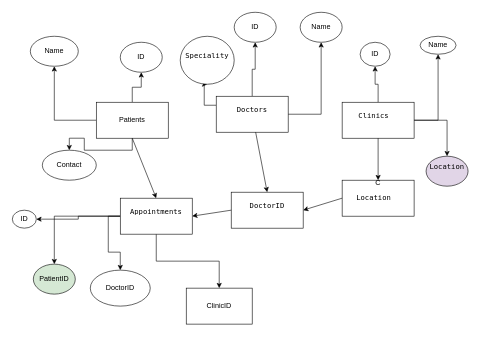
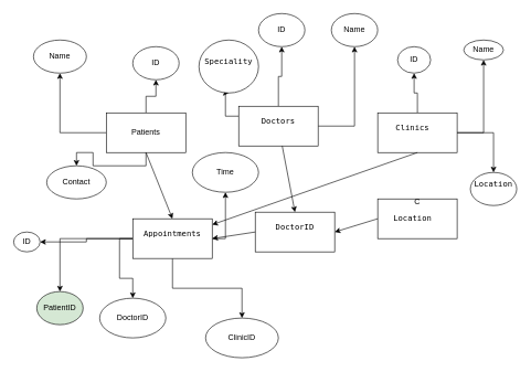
  <mxCell id="0" />
  <mxCell id="1" parent="0" />
  <mxCell id="2" style="edgeStyle=orthogonalEdgeStyle;rounded=0;orthogonalLoop=1;jettySize=auto;html=1;" edge="1" parent="1" source="5" target="27"><mxGeometry relative="1" as="geometry"><mxPoint x="220" y="140" as="targetPoint" /></mxGeometry></mxCell>
  <mxCell id="3" style="edgeStyle=orthogonalEdgeStyle;rounded=0;orthogonalLoop=1;jettySize=auto;html=1;" edge="1" parent="1" source="5" target="28"><mxGeometry relative="1" as="geometry"><mxPoint x="130" y="130" as="targetPoint" /></mxGeometry></mxCell>
  <mxCell id="4" style="edgeStyle=orthogonalEdgeStyle;rounded=0;orthogonalLoop=1;jettySize=auto;html=1;" edge="1" parent="1" source="5" target="29"><mxGeometry relative="1" as="geometry"><mxPoint x="100" y="260" as="targetPoint" /></mxGeometry></mxCell>
  <mxCell id="5" value="Patients" style="rounded=0;whiteSpace=wrap;html=1;" vertex="1" parent="1"><mxGeometry x="160" y="170" width="120" height="60" as="geometry" /></mxCell>
  <mxCell id="6" style="edgeStyle=orthogonalEdgeStyle;rounded=0;orthogonalLoop=1;jettySize=auto;html=1;" edge="1" parent="1" source="9" target="30"><mxGeometry relative="1" as="geometry"><mxPoint x="450" y="110" as="targetPoint" /></mxGeometry></mxCell>
  <mxCell id="7" style="edgeStyle=orthogonalEdgeStyle;rounded=0;orthogonalLoop=1;jettySize=auto;html=1;" edge="1" parent="1" source="9" target="31"><mxGeometry relative="1" as="geometry"><mxPoint x="490" y="110" as="targetPoint" /></mxGeometry></mxCell>
  <mxCell id="8" style="edgeStyle=orthogonalEdgeStyle;rounded=0;orthogonalLoop=1;jettySize=auto;html=1;exitX=0;exitY=0.25;exitDx=0;exitDy=0;" edge="1" parent="1" source="9" target="32"><mxGeometry relative="1" as="geometry"><mxPoint x="330" y="100" as="targetPoint" /></mxGeometry></mxCell>
  <mxCell id="9" value="&#10;&lt;pre&gt;&lt;code class=&quot;!whitespace-pre hljs language-sql&quot;&gt;Doctors&lt;/code&gt;&lt;/pre&gt;&#10;&#10;" style="rounded=0;whiteSpace=wrap;html=1;" vertex="1" parent="1"><mxGeometry x="360" y="160" width="120" height="60" as="geometry" /></mxCell>
  <mxCell id="10" style="edgeStyle=orthogonalEdgeStyle;rounded=0;orthogonalLoop=1;jettySize=auto;html=1;exitX=0.5;exitY=0;exitDx=0;exitDy=0;" edge="1" parent="1" source="13" target="33"><mxGeometry relative="1" as="geometry"><mxPoint x="660" y="110" as="targetPoint" /></mxGeometry></mxCell>
  <mxCell id="11" style="edgeStyle=orthogonalEdgeStyle;rounded=0;orthogonalLoop=1;jettySize=auto;html=1;" edge="1" parent="1" source="13" target="34"><mxGeometry relative="1" as="geometry"><mxPoint x="700" y="120" as="targetPoint" /></mxGeometry></mxCell>
  <mxCell id="12" style="edgeStyle=orthogonalEdgeStyle;rounded=0;orthogonalLoop=1;jettySize=auto;html=1;exitX=1;exitY=0.5;exitDx=0;exitDy=0;" edge="1" parent="1" source="13" target="35"><mxGeometry relative="1" as="geometry"><mxPoint x="740" y="260" as="targetPoint" /></mxGeometry></mxCell>
  <mxCell id="13" value="&#10;&lt;pre&gt;&lt;code class=&quot;!whitespace-pre hljs language-sql&quot;&gt;Clinics  &lt;/code&gt;&lt;/pre&gt;&#10;&#10;" style="rounded=0;whiteSpace=wrap;html=1;" vertex="1" parent="1"><mxGeometry x="570" y="170" width="120" height="60" as="geometry" /></mxCell>
  <mxCell id="14" value="" style="endArrow=classic;html=1;rounded=0;entryX=0.5;entryY=0;entryDx=0;entryDy=0;exitX=0.5;exitY=1;exitDx=0;exitDy=0;" edge="1" parent="1" source="5" target="26"><mxGeometry width="50" height="50" relative="1" as="geometry"><mxPoint x="150" y="190" as="sourcePoint" /><mxPoint x="149.5" y="290" as="targetPoint" /></mxGeometry></mxCell>
  <mxCell id="15" value="" style="endArrow=classic;html=1;rounded=0;entryX=0.5;entryY=0;entryDx=0;entryDy=0;" edge="1" parent="1" source="9" target="19"><mxGeometry width="50" height="50" relative="1" as="geometry"><mxPoint x="379.5" y="190" as="sourcePoint" /><mxPoint x="379.5" y="290" as="targetPoint" /></mxGeometry></mxCell>
- <mxCell id="16" value="" style="endArrow=classic;html=1;rounded=0;entryX=0.5;entryY=0;entryDx=0;entryDy=0;exitX=0.5;exitY=1;exitDx=0;exitDy=0;" edge="1" parent="1" source="13" target="17"><mxGeometry width="50" height="50" relative="1" as="geometry"><mxPoint x="590" y="190" as="sourcePoint" /><mxPoint x="589.5" y="290" as="targetPoint" /></mxGeometry></mxCell>
+ <mxCell id="16" value="" style="endArrow=classic;html=1;rounded=0;exitX=0.5;exitY=1;exitDx=0;exitDy=0;" edge="1" parent="1" source="13" target="26"><mxGeometry width="50" height="50" relative="1" as="geometry"><mxPoint x="590" y="190" as="sourcePoint" /><mxPoint x="589.5" y="290" as="targetPoint" /></mxGeometry></mxCell>
  <mxCell id="17" value="C&lt;br&gt;&lt;pre&gt;&lt;code class=&quot;!whitespace-pre hljs language-sql&quot;&gt;Location  &lt;/code&gt;&lt;/pre&gt;&lt;br&gt;" style="rounded=0;whiteSpace=wrap;html=1;" vertex="1" parent="1"><mxGeometry x="570" y="300" width="120" height="60" as="geometry" /></mxCell>
  <mxCell id="18" value="" style="endArrow=classic;html=1;rounded=0;exitX=0;exitY=0.5;exitDx=0;exitDy=0;entryX=1;entryY=0.5;entryDx=0;entryDy=0;" edge="1" parent="1" source="17" target="19"><mxGeometry width="50" height="50" relative="1" as="geometry"><mxPoint x="460" y="340" as="sourcePoint" /><mxPoint x="440" y="350" as="targetPoint" /><Array as="points" /></mxGeometry></mxCell>
  <mxCell id="19" value="&#10;&lt;pre&gt;&lt;code class=&quot;!whitespace-pre hljs language-sql&quot;&gt;DoctorID&lt;/code&gt;&lt;/pre&gt;&#10;&#10;" style="rounded=0;whiteSpace=wrap;html=1;" vertex="1" parent="1"><mxGeometry x="385" y="320" width="120" height="60" as="geometry" /></mxCell>
  <mxCell id="20" value="" style="endArrow=classic;html=1;rounded=0;entryX=1;entryY=0.5;entryDx=0;entryDy=0;exitX=0;exitY=0.5;exitDx=0;exitDy=0;" edge="1" parent="1" source="19" target="26"><mxGeometry width="50" height="50" relative="1" as="geometry"><mxPoint x="380" y="350" as="sourcePoint" /><mxPoint x="320" y="360" as="targetPoint" /></mxGeometry></mxCell>
  <mxCell id="21" style="edgeStyle=orthogonalEdgeStyle;rounded=0;orthogonalLoop=1;jettySize=auto;html=1;exitX=0;exitY=0.5;exitDx=0;exitDy=0;" edge="1" parent="1" source="26" target="36"><mxGeometry relative="1" as="geometry"><mxPoint x="110" y="400" as="targetPoint" /></mxGeometry></mxCell>
  <mxCell id="22" style="edgeStyle=orthogonalEdgeStyle;rounded=0;orthogonalLoop=1;jettySize=auto;html=1;exitX=0;exitY=0.5;exitDx=0;exitDy=0;" edge="1" parent="1" source="26" target="37"><mxGeometry relative="1" as="geometry"><mxPoint x="100" y="430" as="targetPoint" /></mxGeometry></mxCell>
  <mxCell id="23" style="edgeStyle=orthogonalEdgeStyle;rounded=0;orthogonalLoop=1;jettySize=auto;html=1;exitX=0;exitY=0.5;exitDx=0;exitDy=0;" edge="1" parent="1" source="26" target="38"><mxGeometry relative="1" as="geometry"><mxPoint x="210" y="490" as="targetPoint" /></mxGeometry></mxCell>
  <mxCell id="24" style="edgeStyle=orthogonalEdgeStyle;rounded=0;orthogonalLoop=1;jettySize=auto;html=1;" edge="1" parent="1" source="26" target="39"><mxGeometry relative="1" as="geometry"><mxPoint x="310" y="480" as="targetPoint" /></mxGeometry></mxCell>
+ <mxCell id="25" style="edgeStyle=orthogonalEdgeStyle;rounded=0;orthogonalLoop=1;jettySize=auto;html=1;exitX=1;exitY=0.5;exitDx=0;exitDy=0;" edge="1" parent="1" source="26" target="40"><mxGeometry relative="1" as="geometry"><mxPoint x="340" y="300" as="targetPoint" /></mxGeometry></mxCell>
  <mxCell id="26" value="&#10;&lt;pre&gt;&lt;code class=&quot;!whitespace-pre hljs language-sql&quot;&gt;Appointments&lt;/code&gt;&lt;/pre&gt;&#10;&#10;" style="rounded=0;whiteSpace=wrap;html=1;" vertex="1" parent="1"><mxGeometry x="200" y="330" width="120" height="60" as="geometry" /></mxCell>
  <mxCell id="27" value="ID" style="ellipse;whiteSpace=wrap;html=1;" vertex="1" parent="1"><mxGeometry x="200" y="70" width="70" height="50" as="geometry" /></mxCell>
  <mxCell id="28" value="Name" style="ellipse;whiteSpace=wrap;html=1;" vertex="1" parent="1"><mxGeometry x="50" y="60" width="80" height="50" as="geometry" /></mxCell>
  <mxCell id="29" value="Contact" style="ellipse;whiteSpace=wrap;html=1;" vertex="1" parent="1"><mxGeometry x="70" y="250" width="90" height="50" as="geometry" /></mxCell>
  <mxCell id="30" value="ID" style="ellipse;whiteSpace=wrap;html=1;" vertex="1" parent="1"><mxGeometry x="390" y="20" width="70" height="50" as="geometry" /></mxCell>
  <mxCell id="31" value="Name" style="ellipse;whiteSpace=wrap;html=1;" vertex="1" parent="1"><mxGeometry x="500" y="20" width="70" height="50" as="geometry" /></mxCell>
  <mxCell id="32" value="&#10;&lt;pre&gt;&lt;code class=&quot;!whitespace-pre hljs language-sql&quot;&gt;Speciality&lt;/code&gt;&lt;/pre&gt;&#10;&#10;" style="ellipse;whiteSpace=wrap;html=1;" vertex="1" parent="1"><mxGeometry x="300" y="60" width="90" height="80" as="geometry" /></mxCell>
  <mxCell id="33" value="ID" style="ellipse;whiteSpace=wrap;html=1;" vertex="1" parent="1"><mxGeometry x="600" y="70" width="50" height="40" as="geometry" /></mxCell>
  <mxCell id="34" value="Name" style="ellipse;whiteSpace=wrap;html=1;" vertex="1" parent="1"><mxGeometry x="700" y="60" width="60" height="30" as="geometry" /></mxCell>
- <mxCell id="35" value="&#10;&lt;pre&gt;&lt;code class=&quot;!whitespace-pre hljs language-sql&quot;&gt;Location&lt;/code&gt;&lt;/pre&gt;&#10;&#10;" style="ellipse;whiteSpace=wrap;html=1;fillColor=#e1d5e7;" vertex="1" parent="1"><mxGeometry x="710" y="260" width="70" height="50" as="geometry" /></mxCell>
+ <mxCell id="35" value="&#10;&lt;pre&gt;&lt;code class=&quot;!whitespace-pre hljs language-sql&quot;&gt;Location&lt;/code&gt;&lt;/pre&gt;&#10;&#10;" style="ellipse;whiteSpace=wrap;html=1;" vertex="1" parent="1"><mxGeometry x="710" y="260" width="70" height="50" as="geometry" /></mxCell>
  <mxCell id="36" value="ID" style="ellipse;whiteSpace=wrap;html=1;" vertex="1" parent="1"><mxGeometry x="20" y="350" width="40" height="30" as="geometry" /></mxCell>
  <mxCell id="37" value="PatientID" style="ellipse;whiteSpace=wrap;html=1;fillColor=#d5e8d4;" vertex="1" parent="1"><mxGeometry x="55" y="440" width="70" height="50" as="geometry" /></mxCell>
  <mxCell id="38" value="DoctorID" style="ellipse;whiteSpace=wrap;html=1;" vertex="1" parent="1"><mxGeometry x="150" y="450" width="100" height="60" as="geometry" /></mxCell>
- <mxCell id="39" value="ClinicID" style="whiteSpace=wrap;html=1;rounded=0;" vertex="1" parent="1"><mxGeometry x="310" y="480" width="110" height="60" as="geometry" /></mxCell>
+ <mxCell id="39" value="ClinicID" style="ellipse;whiteSpace=wrap;html=1;" vertex="1" parent="1"><mxGeometry x="310" y="480" width="110" height="60" as="geometry" /></mxCell>
+ <mxCell id="40" value="Time" style="ellipse;whiteSpace=wrap;html=1;" vertex="1" parent="1"><mxGeometry x="290" y="230" width="100" height="60" as="geometry" /></mxCell>
